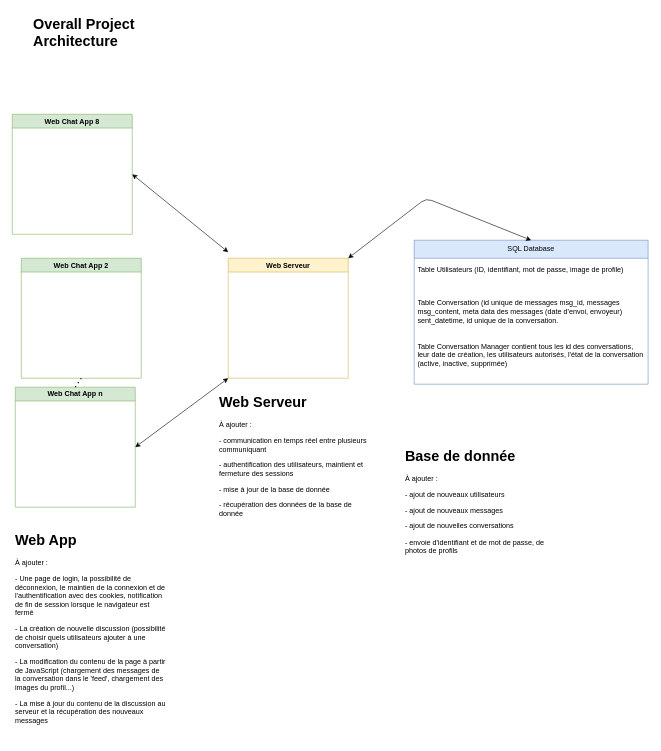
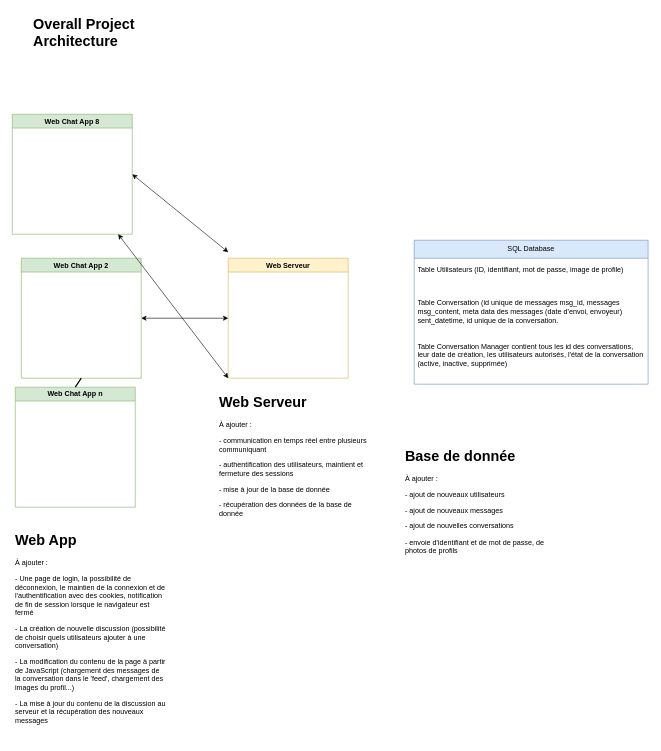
  <mxCell id="0" />
  <mxCell id="1" parent="0" />
  <mxCell id="2" value="&lt;h1&gt;Overall Project Architecture&lt;br&gt;&lt;/h1&gt;" style="text;html=1;strokeColor=none;fillColor=none;spacing=5;spacingTop=-20;whiteSpace=wrap;overflow=hidden;rounded=0;" parent="1" vertex="1"><mxGeometry x="50" y="20" width="190" height="80" as="geometry" /></mxCell>
  <mxCell id="3" value="Web Chat App 8" style="swimlane;whiteSpace=wrap;html=1;fillColor=#d5e8d4;strokeColor=#82b366;" parent="1" vertex="1"><mxGeometry x="20" y="190" width="200" height="200" as="geometry" /></mxCell>
  <mxCell id="4" value="Web Chat App 2" style="swimlane;whiteSpace=wrap;html=1;fillColor=#d5e8d4;strokeColor=#82b366;" parent="1" vertex="1"><mxGeometry x="35" y="430" width="200" height="200" as="geometry" /></mxCell>
  <mxCell id="5" value="Web Chat App n" style="swimlane;whiteSpace=wrap;html=1;fillColor=#d5e8d4;strokeColor=#82b366;" parent="1" vertex="1"><mxGeometry x="25" y="645" width="200" height="200" as="geometry" /></mxCell>
  <mxCell id="6" value="Web Serveur" style="swimlane;horizontal=0;whiteSpace=wrap;html=1;rotation=90;fillColor=#fff2cc;strokeColor=#d6b656;" parent="1" vertex="1"><mxGeometry x="380" y="430" width="200" height="200" as="geometry" /></mxCell>
  <mxCell id="7" value="SQL Database" style="swimlane;fontStyle=0;childLayout=stackLayout;horizontal=1;startSize=30;horizontalStack=0;resizeParent=1;resizeParentMax=0;resizeLast=0;collapsible=1;marginBottom=0;whiteSpace=wrap;html=1;fillColor=#dae8fc;strokeColor=#6c8ebf;" parent="1" vertex="1"><mxGeometry x="690" y="400" width="390" height="240" as="geometry" /></mxCell>
  <mxCell id="8" value="Table Utilisateurs (ID, identifiant, mot de passe, image de profile)" style="text;strokeColor=none;fillColor=none;align=left;verticalAlign=middle;spacingLeft=4;spacingRight=4;overflow=hidden;points=[[0,0.5],[1,0.5]];portConstraint=eastwest;rotatable=0;whiteSpace=wrap;html=1;" parent="7" vertex="1"><mxGeometry y="30" width="390" height="40" as="geometry" /></mxCell>
  <mxCell id="9" value="Table Conversation (id unique de messages msg_id, messages msg_content, meta data des messages (date d'envoi, envoyeur) sent_datetime, id unique de la conversation.&lt;br&gt;&lt;br&gt;&lt;br&gt;Table Conversation Manager contient tous les id des conversations, leur date de création, les utilisateurs autorisés, l'état de la conversation (active, inactive, supprimée)" style="text;strokeColor=none;fillColor=none;align=left;verticalAlign=middle;spacingLeft=4;spacingRight=4;overflow=hidden;points=[[0,0.5],[1,0.5]];portConstraint=eastwest;rotatable=0;whiteSpace=wrap;html=1;" parent="7" vertex="1"><mxGeometry y="70" width="390" height="170" as="geometry" /></mxCell>
  <mxCell id="10" value="" style="endArrow=classic;startArrow=classic;html=1;entryX=1;entryY=0.5;entryDx=0;entryDy=0;" parent="1" target="3" edge="1"><mxGeometry width="50" height="50" relative="1" as="geometry"><mxPoint x="380" y="420" as="sourcePoint" /><mxPoint x="430" y="370" as="targetPoint" /></mxGeometry></mxCell>
- <mxCell id="12" value="" style="endArrow=classic;startArrow=classic;html=1;entryX=1;entryY=0.5;entryDx=0;entryDy=0;exitX=1;exitY=1;exitDx=0;exitDy=0;" parent="1" source="6" target="5" edge="1"><mxGeometry width="50" height="50" relative="1" as="geometry"><mxPoint x="380" y="420" as="sourcePoint" /><mxPoint x="430" y="370" as="targetPoint" /></mxGeometry></mxCell>
+ <mxCell id="11" value="" style="endArrow=classic;startArrow=classic;html=1;entryX=1;entryY=0.5;entryDx=0;entryDy=0;exitX=0.5;exitY=1;exitDx=0;exitDy=0;" parent="1" source="6" target="4" edge="1"><mxGeometry width="50" height="50" relative="1" as="geometry"><mxPoint x="380" y="420" as="sourcePoint" /><mxPoint x="430" y="370" as="targetPoint" /></mxGeometry></mxCell>
+ <mxCell id="12" value="" style="endArrow=classic;startArrow=classic;html=1;exitX=1;exitY=1;exitDx=0;exitDy=0;" parent="1" source="6" target="3" edge="1"><mxGeometry width="50" height="50" relative="1" as="geometry"><mxPoint x="380" y="420" as="sourcePoint" /><mxPoint x="430" y="370" as="targetPoint" /></mxGeometry></mxCell>
  <mxCell id="13" value="&lt;h1&gt;Web App&lt;/h1&gt;&lt;p&gt;À ajouter :&lt;/p&gt;&lt;p&gt;- Une page de login, la possibilité de déconnexion, le maintien de la connexion et de l'authentification avec des cookies, notification de fin de session lorsque le navigateur est fermé&lt;/p&gt;&lt;p&gt;- La création de nouvelle discussion (possibilité de choisir quels utilisateurs ajouter à une conversation)&lt;/p&gt;&lt;p&gt;- La modification du contenu de la page à partir de JavaScript (chargement des messages de la conversation dans le 'feed', chargement des images du profil...)&lt;/p&gt;&lt;p&gt;- La mise à jour du contenu de la discussion au serveur et la récupération des nouveaux messages&amp;nbsp;&lt;/p&gt;" style="text;html=1;strokeColor=none;fillColor=none;spacing=5;spacingTop=-20;whiteSpace=wrap;overflow=hidden;rounded=0;" parent="1" vertex="1"><mxGeometry x="20" y="880" width="260" height="350" as="geometry" /></mxCell>
- <mxCell id="14" value="" style="endArrow=classic;startArrow=classic;html=1;exitX=0.5;exitY=0;exitDx=0;exitDy=0;entryX=0;entryY=0;entryDx=0;entryDy=0;" parent="1" source="7" target="6" edge="1"><mxGeometry width="50" height="50" relative="1" as="geometry"><mxPoint x="380" y="690" as="sourcePoint" /><mxPoint x="430" y="640" as="targetPoint" /><Array as="points"><mxPoint x="710" y="330" /></Array></mxGeometry></mxCell>
  <mxCell id="15" value="&lt;h1&gt;Web Serveur&lt;/h1&gt;&lt;p&gt;À ajouter :&lt;/p&gt;&lt;p&gt;- communication en temps réel entre plusieurs communiquant&lt;/p&gt;&lt;p&gt;- authentification des utilisateurs, maintient et fermeture des sessions&lt;/p&gt;&lt;p&gt;- mise à jour de la base de donnée&lt;/p&gt;&lt;p&gt;- récupération des données de la base de donnée&lt;/p&gt;" style="text;html=1;strokeColor=none;fillColor=none;spacing=5;spacingTop=-20;whiteSpace=wrap;overflow=hidden;rounded=0;" parent="1" vertex="1"><mxGeometry x="360" y="650" width="260" height="240" as="geometry" /></mxCell>
  <mxCell id="16" value="&lt;h1&gt;Base de donnée&lt;/h1&gt;&lt;p&gt;À ajouter :&lt;/p&gt;&lt;p&gt;- ajout de nouveaux utilisateurs&amp;nbsp;&lt;/p&gt;&lt;p&gt;- ajout de nouveaux messages&lt;/p&gt;&lt;p&gt;- ajout de nouvelles conversations&lt;/p&gt;&lt;p&gt;- envoie d'identifiant et de mot de passe, de photos de profils&lt;/p&gt;" style="text;html=1;strokeColor=none;fillColor=none;spacing=5;spacingTop=-20;whiteSpace=wrap;overflow=hidden;rounded=0;" parent="1" vertex="1"><mxGeometry x="670" y="740" width="260" height="240" as="geometry" /></mxCell>
- <mxCell id="17" value="" style="endArrow=none;dashed=1;html=1;dashPattern=1 3;strokeWidth=2;entryX=0.5;entryY=1;entryDx=0;entryDy=0;exitX=0.5;exitY=0;exitDx=0;exitDy=0;" parent="1" source="5" target="4" edge="1"><mxGeometry width="50" height="50" relative="1" as="geometry"><mxPoint x="100" y="580" as="sourcePoint" /><mxPoint x="130" y="550" as="targetPoint" /></mxGeometry></mxCell>
+ <mxCell id="17" value="" style="endArrow=none;dashed=0;html=1;dashPattern=1 3;strokeWidth=2;entryX=0.5;entryY=1;entryDx=0;entryDy=0;exitX=0.5;exitY=0;exitDx=0;exitDy=0;" parent="1" source="5" target="4" edge="1"><mxGeometry width="50" height="50" relative="1" as="geometry"><mxPoint x="100" y="580" as="sourcePoint" /><mxPoint x="130" y="550" as="targetPoint" /></mxGeometry></mxCell>
